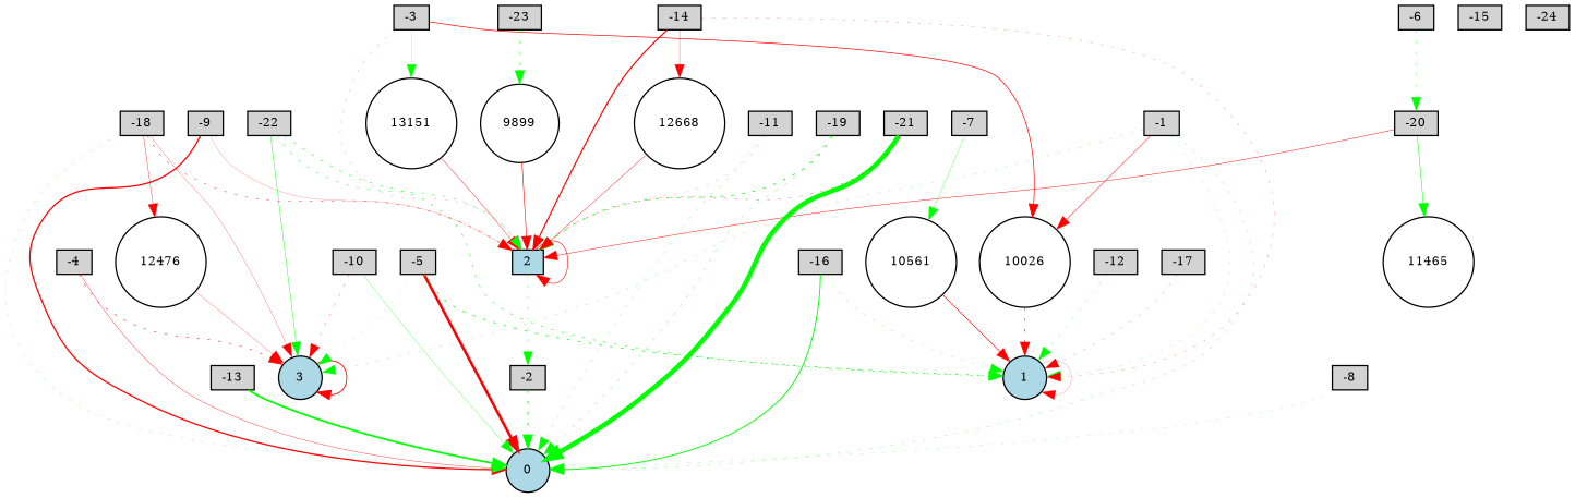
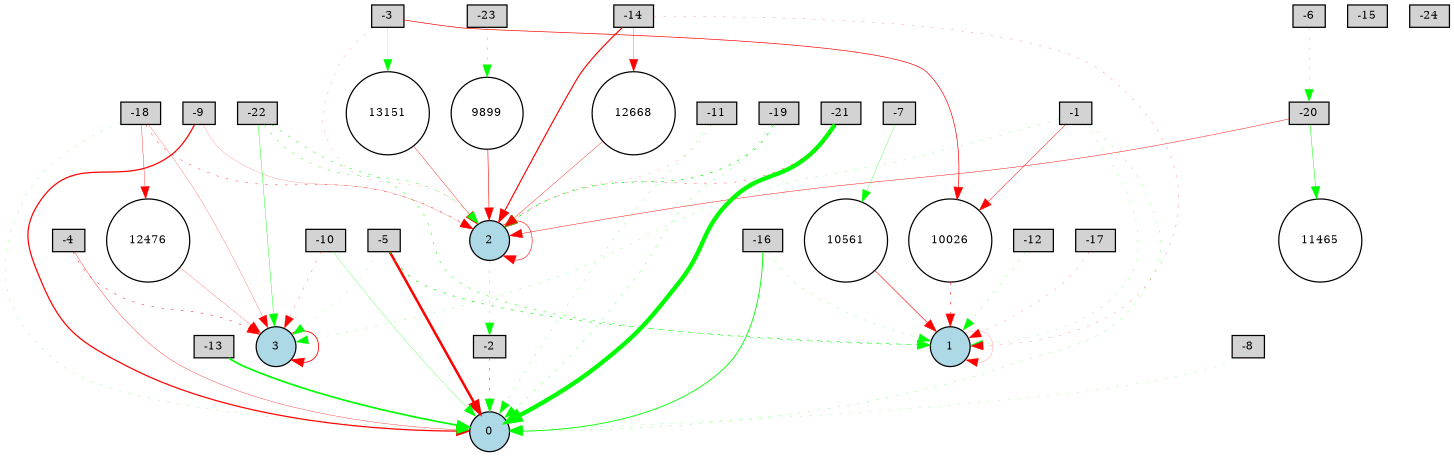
  digraph {
    node [fillcolor=lightgray fontsize=9 shape=box style=filled]
    edge [color=red style=dotted]
    -1 [height=0.2 width=0.2]
    0 [fillcolor=lightblue height=0.2 shape=circle width=0.2]
    1 [fillcolor=lightblue height=0.2 shape=circle width=0.2]
    3 [fillcolor=lightblue height=0.2 shape=circle width=0.2]
    10026 [fillcolor=white height=0.2 shape=circle width=0.2]
    -2 [height=0.2 width=0.2]
-   2 [fillcolor=lightblue height=0.2 width=0.2]
+   2 [fillcolor=lightblue height=0.2 shape=circle width=0.2]
    -3 [height=0.2 width=0.2]
    13151 [fillcolor=white height=0.2 shape=circle width=0.2]
    -4 [height=0.2 width=0.2]
    -5 [height=0.2 width=0.2]
    -6 [height=0.2 width=0.2]
    -20 [height=0.2 width=0.2]
    9899 [fillcolor=white height=0.2 shape=circle width=0.2]
    -7 [height=0.2 width=0.2]
    10561 [fillcolor=white height=0.2 shape=circle width=0.2]
    -8 [height=0.2 width=0.2]
    -9 [height=0.2 width=0.2]
    -10 [height=0.2 width=0.2]
    -11 [height=0.2 width=0.2]
    -12 [height=0.2 width=0.2]
    -13 [height=0.2 width=0.2]
    -14 [height=0.2 width=0.2]
    12668 [fillcolor=white height=0.2 shape=circle width=0.2]
    -15 [height=0.2 width=0.2]
    -16 [height=0.2 width=0.2]
    -17 [height=0.2 width=0.2]
    -18 [height=0.2 width=0.2]
    12476 [fillcolor=white height=0.2 shape=circle width=0.2]
    -19 [height=0.2 width=0.2]
    11465 [fillcolor=white height=0.2 shape=circle width=0.2]
    -21 [height=0.2 width=0.2]
    -22 [height=0.2 width=0.2]
    -23 [height=0.2 width=0.2]
    -24 [height=0.2 width=0.2]
    -1 -> 0 [color=green penwidth=0.1891262489596378]
    -1 -> 1 [color=green penwidth=0.15180092834097175]
    -1 -> 3 [color=green penwidth=0.17647123415263105]
    -1 -> 10026 [penwidth=0.36094964806017527 style=solid]
    1 -> 1 [penwidth=0.14082796087112692 style=solid]
    3 -> 3 [penwidth=0.6732280050795809 style=solid]
    10026 -> 1 [penwidth=0.43907555679638144]
    -2 -> 0 [color=green penwidth=0.6957579870436185]
    2 -> -2 [color=green penwidth=0.26925787603405027]
    2 -> 2 [penwidth=0.44882528362919616 style=solid]
    -3 -> 10026 [penwidth=0.541122096959329 style=solid]
    -3 -> 2 [penwidth=0.1277175611944254]
    -3 -> 13151 [color=green penwidth=0.14419846587553325 style=solid]
    13151 -> 2 [penwidth=0.3004188692192433 style=solid]
    -4 -> 0 [penwidth=0.27176809289479165 style=solid]
    -4 -> 3 [penwidth=0.3834656072020529]
    -5 -> 0 [penwidth=2.007949213396876 style=solid]
    -5 -> 1 [color=green penwidth=0.5746090182845631]
    -5 -> 3 [color=green penwidth=0.11042502755199753]
    -6 -> -20 [color=green penwidth=0.22554765998256004]
    -20 -> 2 [penwidth=0.3601961300038664 style=solid]
    -20 -> 11465 [color=green penwidth=0.3887776397903471 style=solid]
    9899 -> 2 [penwidth=0.4568996797077487 style=solid]
    -7 -> 10561 [color=green penwidth=0.22316062546381493 style=solid]
    10561 -> 1 [penwidth=0.4838990939829997 style=solid]
    -8 -> 0 [color=green penwidth=0.14847644156759776]
    -9 -> 0 [penwidth=0.988999591916637 style=solid]
    -9 -> 2 [penwidth=0.13530812270301085 style=solid]
    -10 -> 0 [color=green penwidth=0.20808271686529406 style=solid]
    -10 -> 3 [penwidth=0.20733437423512796]
    -11 -> 0 [color=green penwidth=0.17713876364519654]
    -11 -> 2 [penwidth=0.12443887984761831]
    -12 -> 1 [color=green penwidth=0.19478615351159628]
    -13 -> 0 [color=green penwidth=1.3604698455982984 style=solid]
    -14 -> 1 [penwidth=0.16488965338187264]
    -14 -> 2 [penwidth=0.9189718289235304 style=solid]
    -14 -> 12668 [penwidth=0.22747624218888138 style=solid]
    12668 -> 2 [penwidth=0.30001893278042 style=solid]
    -16 -> 0 [color=green penwidth=0.7098891272266421 style=solid]
    -16 -> 1 [color=green penwidth=0.1710073841982098]
    -17 -> 1 [penwidth=0.15686718553348616]
    -18 -> 0 [color=green penwidth=0.1668503730544464]
    -18 -> 3 [penwidth=0.18155058161096432 style=solid]
    -18 -> 2 [penwidth=0.3095667502193713]
    -18 -> 12476 [penwidth=0.27471907871123347 style=solid]
    12476 -> 3 [penwidth=0.1785595985315998 style=solid]
    -19 -> 0 [color=green penwidth=0.23770456466751178]
    -19 -> 2 [color=green penwidth=0.6366552930247555]
    -21 -> 0 [color=green penwidth=3.489278614465048 style=solid]
    -21 -> 2 [penwidth=0.25310329436546997]
    -22 -> 1 [color=green penwidth=0.40817862326860477]
    -22 -> 3 [color=green penwidth=0.3253860203833963 style=solid]
    -22 -> 2 [color=green penwidth=0.33714862223048014]
    -23 -> 9899 [color=green penwidth=0.3593037511230307]
  }
